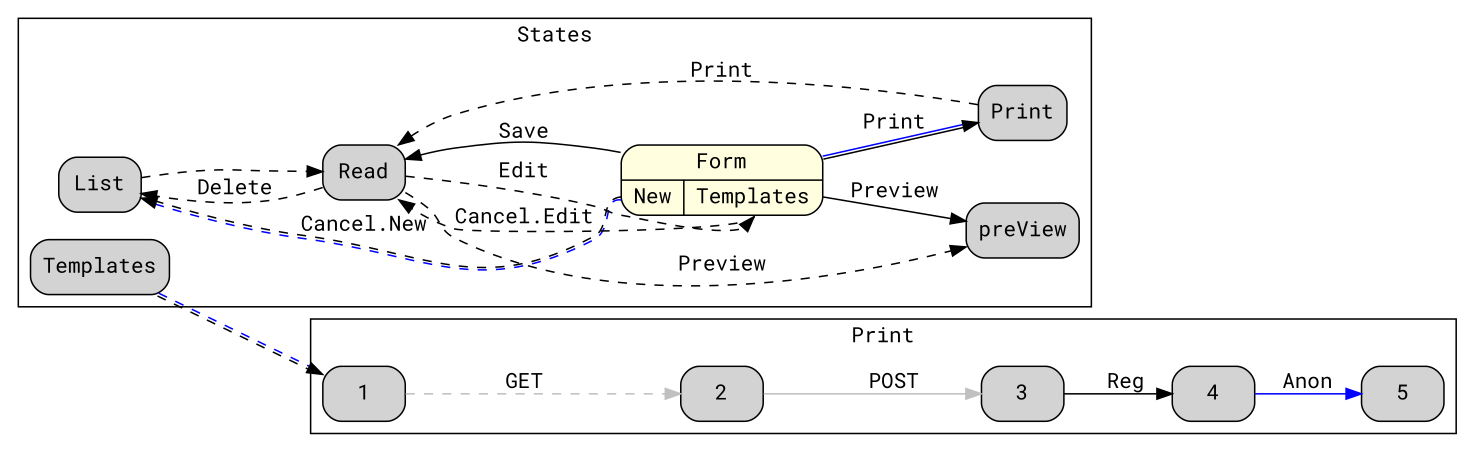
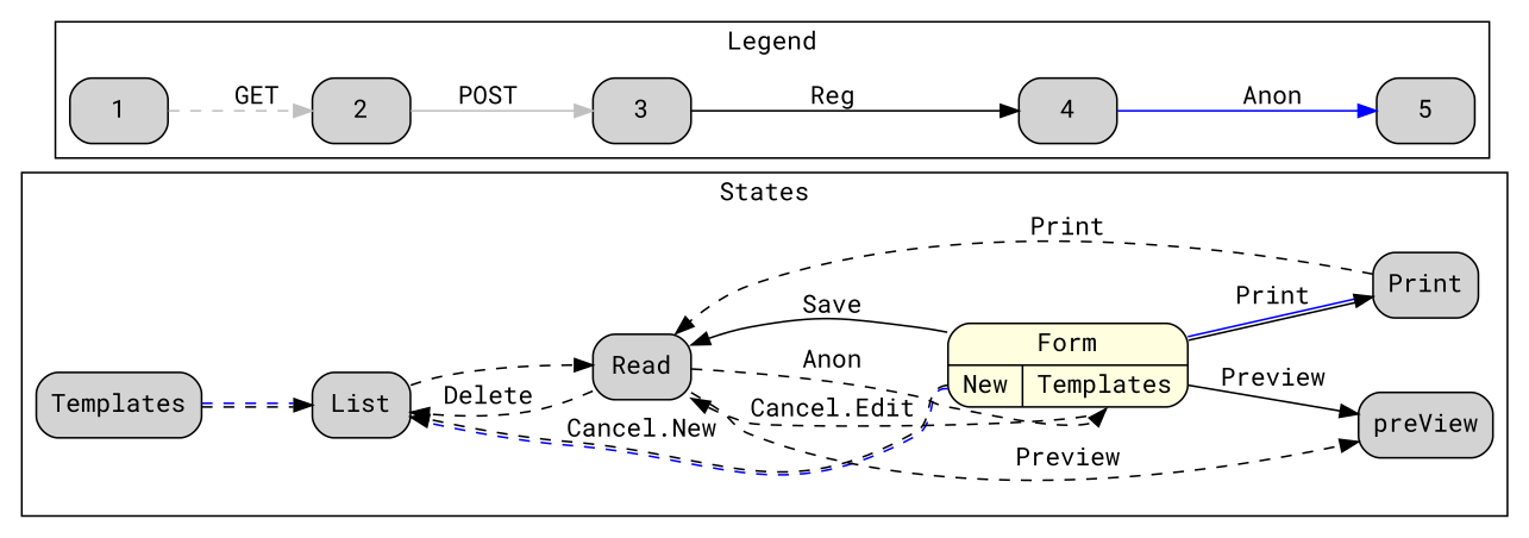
  digraph {
    fontname="Roboto Mono"
    rankdir=LR
    node [fillcolor=lightgrey fontname="Roboto Mono" shape=rectangle style="rounded,filled"]
    edge [fontname="Roboto Mono" style=dashed]
    n1 [label=Templates]
    n2 [label=List]
    n3 [fillcolor=lightyellow label=" Form | { <c> New | <u> Templates } " shape=record]
    n4 [label=Read]
    n5 [label=preView]
    n6 [label=Print]
    n7 [label=1]
    n8 [label=2]
    n9 [label=3]
    n10 [label=4]
    n11 [label=5]
    subgraph sub_1 {
      n1
      n2
      n3
      n4
      n5
      n6
      n7
      n8
      n9
      n10
      n11
    }
    subgraph cluster_2 {
      label=States
      subgraph sub_3 {
        label=States
        n1
        n2
        n3
        n4
        n5
        n6
      }
    }
    subgraph cluster_4 {
-     label=Print
+     label=Legend
      n10
      n11
      subgraph sub_5 {
        label=Legend
        n7
        n8
        n9
      }
    }
-   n1 -> n7 [color="black:blue"]
+   n1 -> n2 [color="black:blue"]
    n2 -> n4
    n3 -> n2 [color="black:blue" label="Cancel.New" tailport=c]
    n3 -> n4 [label="Cancel.Edit" tailport=u]
    n3 -> n4 [label=Save style=""]
    n3 -> n5 [label=Preview style=""]
    n3 -> n6 [color="black:blue" label=Print style=""]
    n4 -> n2 [label=Delete]
-   n4 -> n3 [headport=u label=Edit]
+   n4 -> n3 [headport=u label=Anon]
    n4 -> n5 [label=Preview]
    n6 -> n4 [label=Print]
    n7 -> n8 [color=grey label=GET]
    n8 -> n9 [color=grey label=POST style=""]
    n9 -> n10 [label=Reg style=""]
    n10 -> n11 [color=blue label=Anon style=""]
  }
